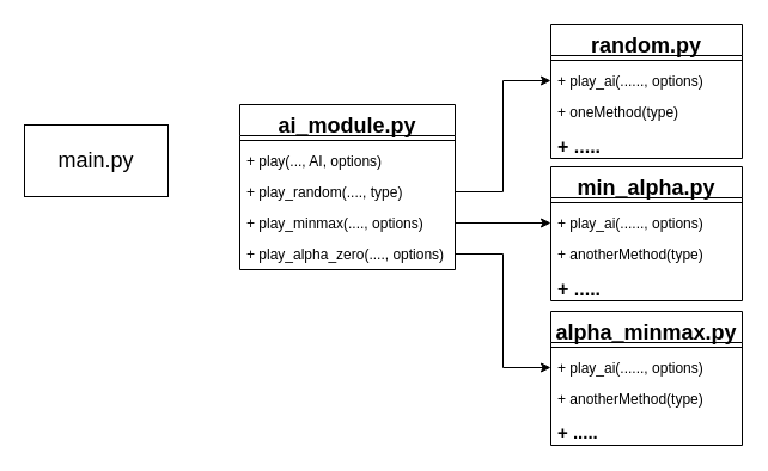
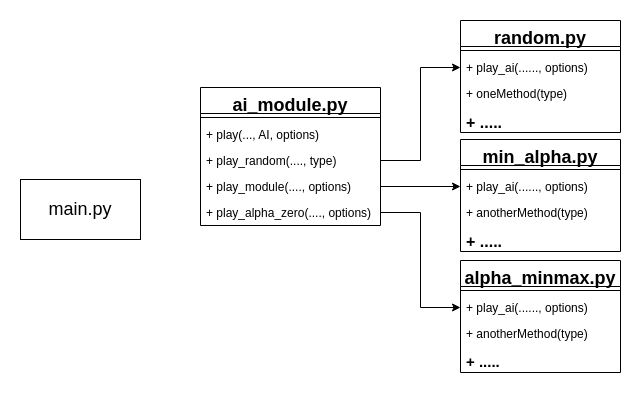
  <mxCell id="0" />
  <mxCell id="1" parent="0" />
- <mxCell id="2" value="main.py" style="rounded=0;whiteSpace=wrap;html=1;fontSize=18;" vertex="1" parent="1"><mxGeometry x="20" y="104" width="120" height="60" as="geometry" /></mxCell>
+ <mxCell id="2" value="main.py" style="rounded=0;whiteSpace=wrap;html=1;fontSize=18;" vertex="1" parent="1"><mxGeometry x="20" y="179" width="120" height="60" as="geometry" /></mxCell>
  <mxCell id="3" value="min_alpha.py" style="swimlane;fontStyle=1;align=center;verticalAlign=top;childLayout=stackLayout;horizontal=1;startSize=26;horizontalStack=0;resizeParent=1;resizeParentMax=0;resizeLast=0;collapsible=1;marginBottom=0;fontSize=18;" vertex="1" parent="1"><mxGeometry x="460" y="139" width="160" height="112" as="geometry" /></mxCell>
  <mxCell id="4" value="" style="line;strokeWidth=1;fillColor=none;align=left;verticalAlign=middle;spacingTop=-1;spacingLeft=3;spacingRight=3;rotatable=0;labelPosition=right;points=[];portConstraint=eastwest;" vertex="1" parent="3"><mxGeometry y="26" width="160" height="8" as="geometry" /></mxCell>
  <mxCell id="5" value="+ play_ai(......, options)" style="text;strokeColor=none;fillColor=none;align=left;verticalAlign=top;spacingLeft=4;spacingRight=4;overflow=hidden;rotatable=0;points=[[0,0.5],[1,0.5]];portConstraint=eastwest;" vertex="1" parent="3"><mxGeometry y="34" width="160" height="26" as="geometry" /></mxCell>
  <mxCell id="6" value="+ anotherMethod(type)" style="text;strokeColor=none;fillColor=none;align=left;verticalAlign=top;spacingLeft=4;spacingRight=4;overflow=hidden;rotatable=0;points=[[0,0.5],[1,0.5]];portConstraint=eastwest;" vertex="1" parent="3"><mxGeometry y="60" width="160" height="26" as="geometry" /></mxCell>
  <mxCell id="7" value="+ ....." style="text;strokeColor=none;fillColor=none;align=left;verticalAlign=top;spacingLeft=4;spacingRight=4;overflow=hidden;rotatable=0;points=[[0,0.5],[1,0.5]];portConstraint=eastwest;fontStyle=1;fontSize=16;" vertex="1" parent="3"><mxGeometry y="86" width="160" height="26" as="geometry" /></mxCell>
  <mxCell id="8" value="ai_module.py" style="swimlane;fontStyle=1;align=center;verticalAlign=top;childLayout=stackLayout;horizontal=1;startSize=26;horizontalStack=0;resizeParent=1;resizeParentMax=0;resizeLast=0;collapsible=1;marginBottom=0;fontSize=18;" vertex="1" parent="1"><mxGeometry x="200" y="87" width="180" height="138" as="geometry" /></mxCell>
  <mxCell id="9" value="" style="line;strokeWidth=1;fillColor=none;align=left;verticalAlign=middle;spacingTop=-1;spacingLeft=3;spacingRight=3;rotatable=0;labelPosition=right;points=[];portConstraint=eastwest;" vertex="1" parent="8"><mxGeometry y="26" width="180" height="8" as="geometry" /></mxCell>
  <mxCell id="10" value="+ play(..., AI, options)" style="text;strokeColor=none;fillColor=none;align=left;verticalAlign=top;spacingLeft=4;spacingRight=4;overflow=hidden;rotatable=0;points=[[0,0.5],[1,0.5]];portConstraint=eastwest;" vertex="1" parent="8"><mxGeometry y="34" width="180" height="26" as="geometry" /></mxCell>
  <mxCell id="11" value="+ play_random(...., type)" style="text;strokeColor=none;fillColor=none;align=left;verticalAlign=top;spacingLeft=4;spacingRight=4;overflow=hidden;rotatable=0;points=[[0,0.5],[1,0.5]];portConstraint=eastwest;" vertex="1" parent="8"><mxGeometry y="60" width="180" height="26" as="geometry" /></mxCell>
- <mxCell id="12" value="+ play_minmax(...., options)" style="text;strokeColor=none;fillColor=none;align=left;verticalAlign=top;spacingLeft=4;spacingRight=4;overflow=hidden;rotatable=0;points=[[0,0.5],[1,0.5]];portConstraint=eastwest;" vertex="1" parent="8"><mxGeometry y="86" width="180" height="26" as="geometry" /></mxCell>
+ <mxCell id="12" value="+ play_module(...., options)" style="text;strokeColor=none;fillColor=none;align=left;verticalAlign=top;spacingLeft=4;spacingRight=4;overflow=hidden;rotatable=0;points=[[0,0.5],[1,0.5]];portConstraint=eastwest;" vertex="1" parent="8"><mxGeometry y="86" width="180" height="26" as="geometry" /></mxCell>
  <mxCell id="13" value="+ play_alpha_zero(...., options)" style="text;strokeColor=none;fillColor=none;align=left;verticalAlign=top;spacingLeft=4;spacingRight=4;overflow=hidden;rotatable=0;points=[[0,0.5],[1,0.5]];portConstraint=eastwest;" vertex="1" parent="8"><mxGeometry y="112" width="180" height="26" as="geometry" /></mxCell>
  <mxCell id="14" style="edgeStyle=orthogonalEdgeStyle;rounded=0;orthogonalLoop=1;jettySize=auto;html=1;exitX=1;exitY=0.5;exitDx=0;exitDy=0;fontSize=18;" edge="1" parent="1" source="12" target="5"><mxGeometry relative="1" as="geometry" /></mxCell>
  <mxCell id="15" value="alpha_minmax.py" style="swimlane;fontStyle=1;align=center;verticalAlign=top;childLayout=stackLayout;horizontal=1;startSize=26;horizontalStack=0;resizeParent=1;resizeParentMax=0;resizeLast=0;collapsible=1;marginBottom=0;fontSize=18;" vertex="1" parent="1"><mxGeometry x="460" y="260" width="160" height="112" as="geometry" /></mxCell>
  <mxCell id="16" value="" style="line;strokeWidth=1;fillColor=none;align=left;verticalAlign=middle;spacingTop=-1;spacingLeft=3;spacingRight=3;rotatable=0;labelPosition=right;points=[];portConstraint=eastwest;" vertex="1" parent="15"><mxGeometry y="26" width="160" height="8" as="geometry" /></mxCell>
  <mxCell id="17" value="+ play_ai(......, options)" style="text;strokeColor=none;fillColor=none;align=left;verticalAlign=top;spacingLeft=4;spacingRight=4;overflow=hidden;rotatable=0;points=[[0,0.5],[1,0.5]];portConstraint=eastwest;" vertex="1" parent="15"><mxGeometry y="34" width="160" height="26" as="geometry" /></mxCell>
  <mxCell id="18" value="+ anotherMethod(type)" style="text;strokeColor=none;fillColor=none;align=left;verticalAlign=top;spacingLeft=4;spacingRight=4;overflow=hidden;rotatable=0;points=[[0,0.5],[1,0.5]];portConstraint=eastwest;" vertex="1" parent="15"><mxGeometry y="60" width="160" height="26" as="geometry" /></mxCell>
  <mxCell id="19" value="+ ....." style="text;strokeColor=none;fillColor=none;align=left;verticalAlign=top;spacingLeft=4;spacingRight=4;overflow=hidden;rotatable=0;points=[[0,0.5],[1,0.5]];portConstraint=eastwest;fontStyle=1;fontSize=15;" vertex="1" parent="15"><mxGeometry y="86" width="160" height="26" as="geometry" /></mxCell>
  <mxCell id="20" style="edgeStyle=orthogonalEdgeStyle;rounded=0;orthogonalLoop=1;jettySize=auto;html=1;exitX=1;exitY=0.5;exitDx=0;exitDy=0;entryX=0;entryY=0.5;entryDx=0;entryDy=0;fontSize=18;" edge="1" parent="1" source="13" target="17"><mxGeometry relative="1" as="geometry" /></mxCell>
  <mxCell id="21" value="random.py" style="swimlane;fontStyle=1;align=center;verticalAlign=top;childLayout=stackLayout;horizontal=1;startSize=26;horizontalStack=0;resizeParent=1;resizeParentMax=0;resizeLast=0;collapsible=1;marginBottom=0;fontSize=18;" vertex="1" parent="1"><mxGeometry x="460" y="20" width="160" height="112" as="geometry" /></mxCell>
  <mxCell id="22" value="" style="line;strokeWidth=1;fillColor=none;align=left;verticalAlign=middle;spacingTop=-1;spacingLeft=3;spacingRight=3;rotatable=0;labelPosition=right;points=[];portConstraint=eastwest;" vertex="1" parent="21"><mxGeometry y="26" width="160" height="8" as="geometry" /></mxCell>
  <mxCell id="23" value="+ play_ai(......, options)" style="text;strokeColor=none;fillColor=none;align=left;verticalAlign=top;spacingLeft=4;spacingRight=4;overflow=hidden;rotatable=0;points=[[0,0.5],[1,0.5]];portConstraint=eastwest;" vertex="1" parent="21"><mxGeometry y="34" width="160" height="26" as="geometry" /></mxCell>
  <mxCell id="24" value="+ oneMethod(type)" style="text;strokeColor=none;fillColor=none;align=left;verticalAlign=top;spacingLeft=4;spacingRight=4;overflow=hidden;rotatable=0;points=[[0,0.5],[1,0.5]];portConstraint=eastwest;" vertex="1" parent="21"><mxGeometry y="60" width="160" height="26" as="geometry" /></mxCell>
  <mxCell id="25" value="+ ....." style="text;strokeColor=none;fillColor=none;align=left;verticalAlign=top;spacingLeft=4;spacingRight=4;overflow=hidden;rotatable=0;points=[[0,0.5],[1,0.5]];portConstraint=eastwest;fontStyle=1;fontSize=16;" vertex="1" parent="21"><mxGeometry y="86" width="160" height="26" as="geometry" /></mxCell>
  <mxCell id="26" style="edgeStyle=orthogonalEdgeStyle;rounded=0;orthogonalLoop=1;jettySize=auto;html=1;exitX=1;exitY=0.5;exitDx=0;exitDy=0;entryX=0;entryY=0.5;entryDx=0;entryDy=0;fontSize=18;" edge="1" parent="1" source="11" target="23"><mxGeometry relative="1" as="geometry" /></mxCell>
